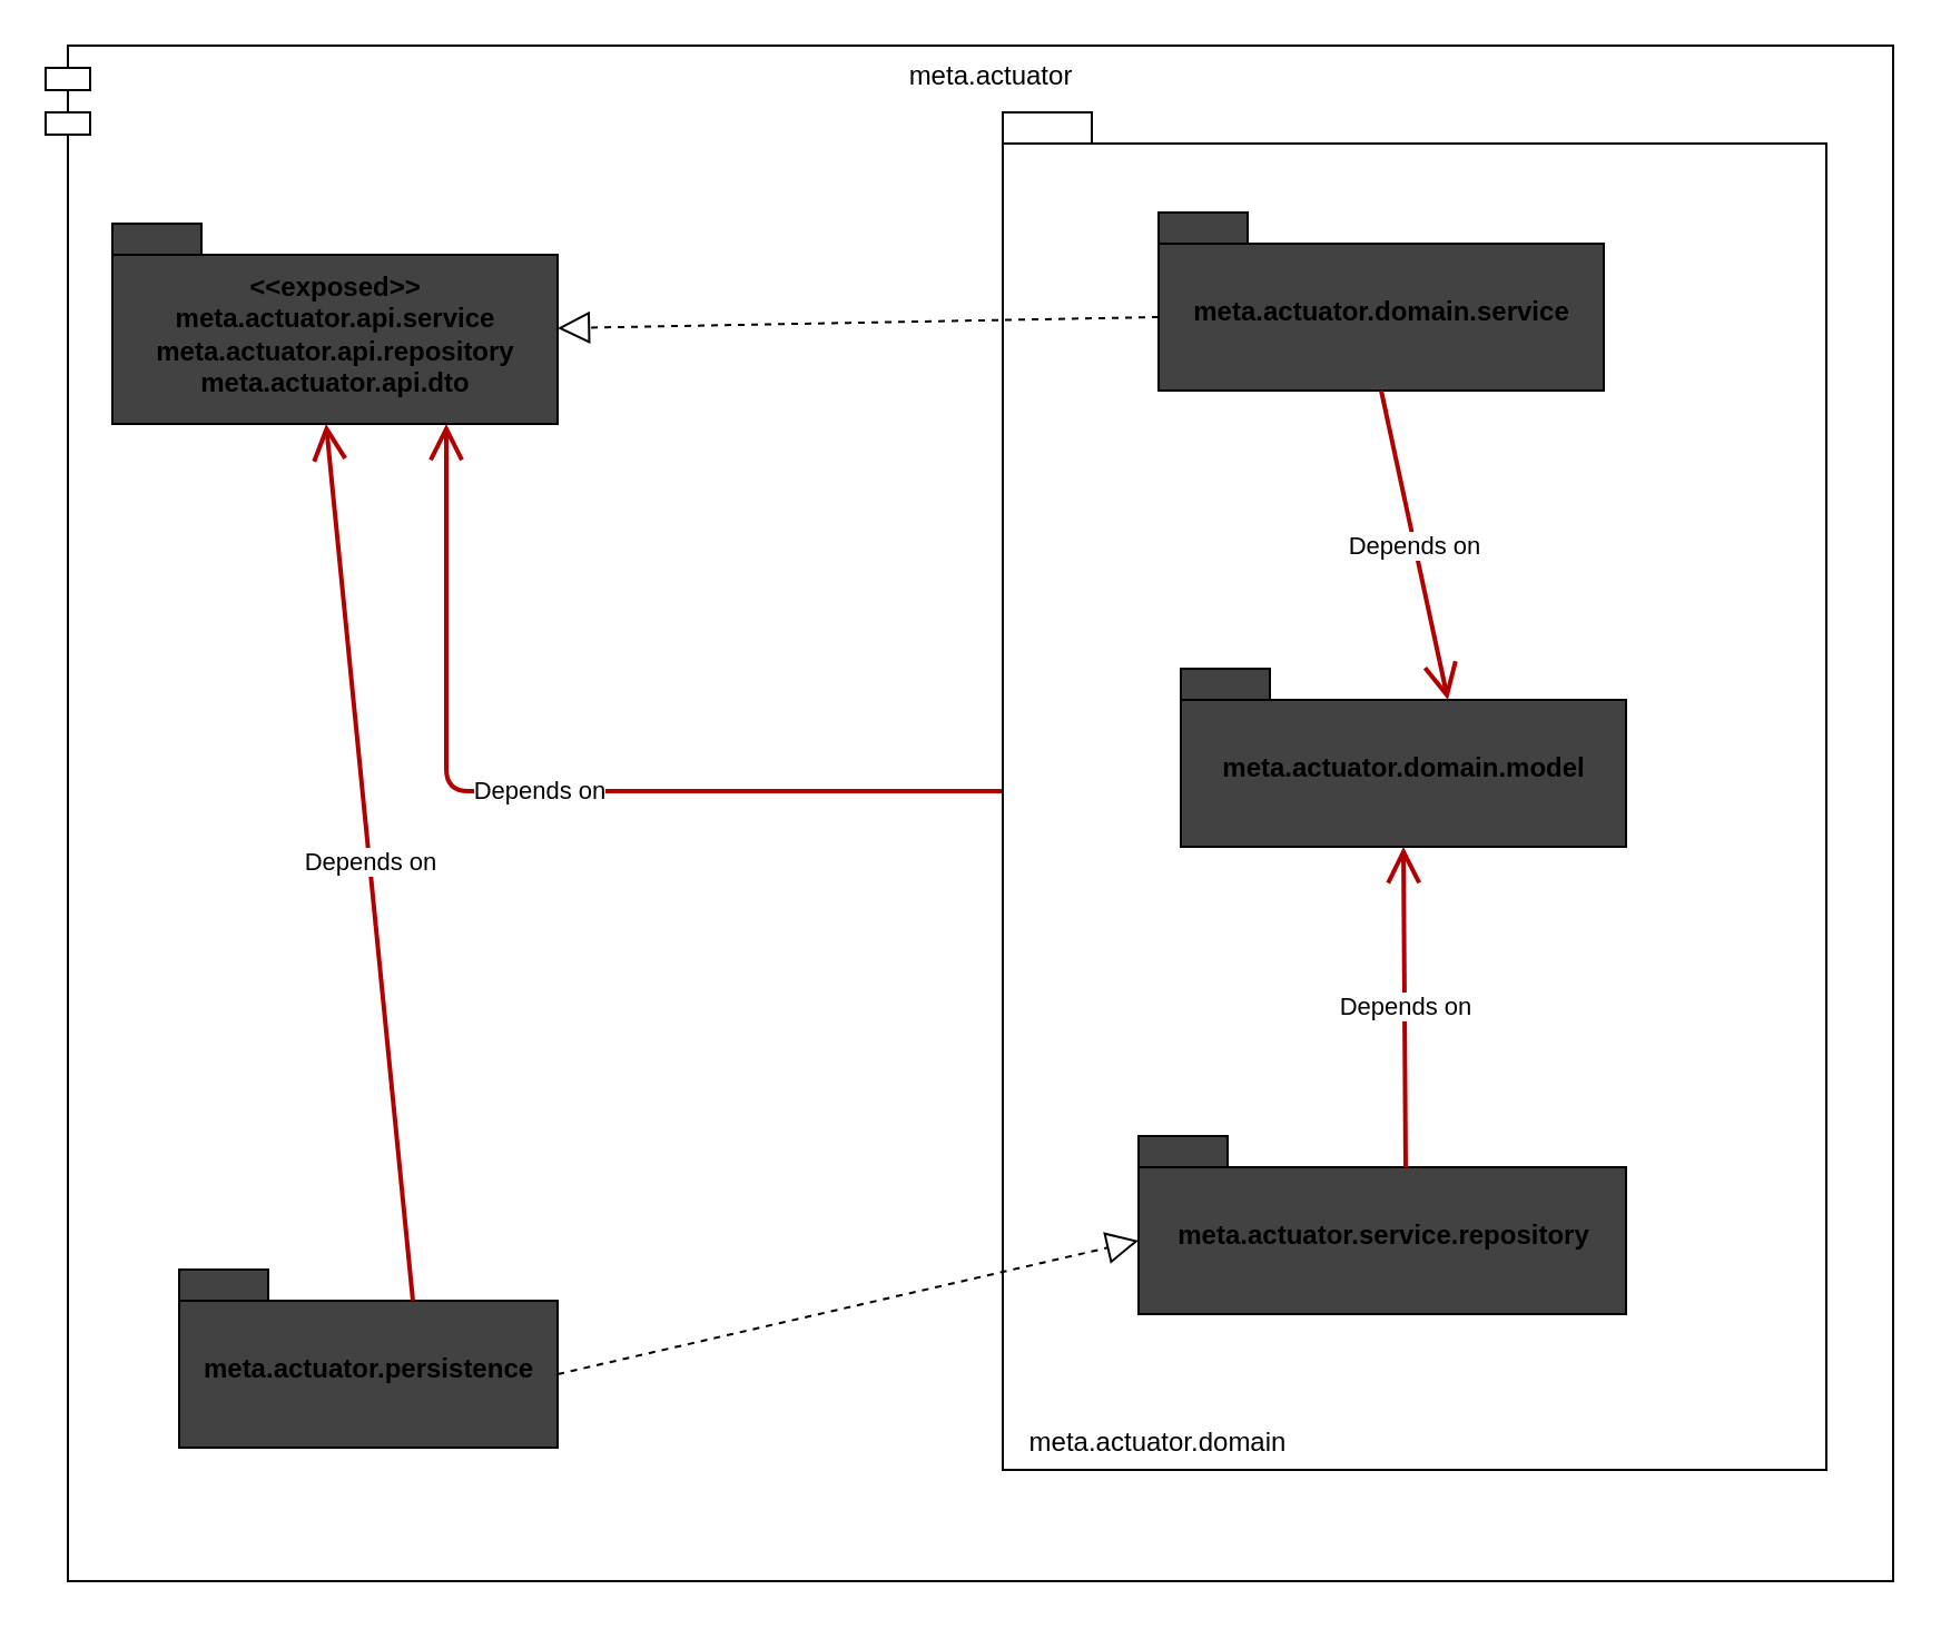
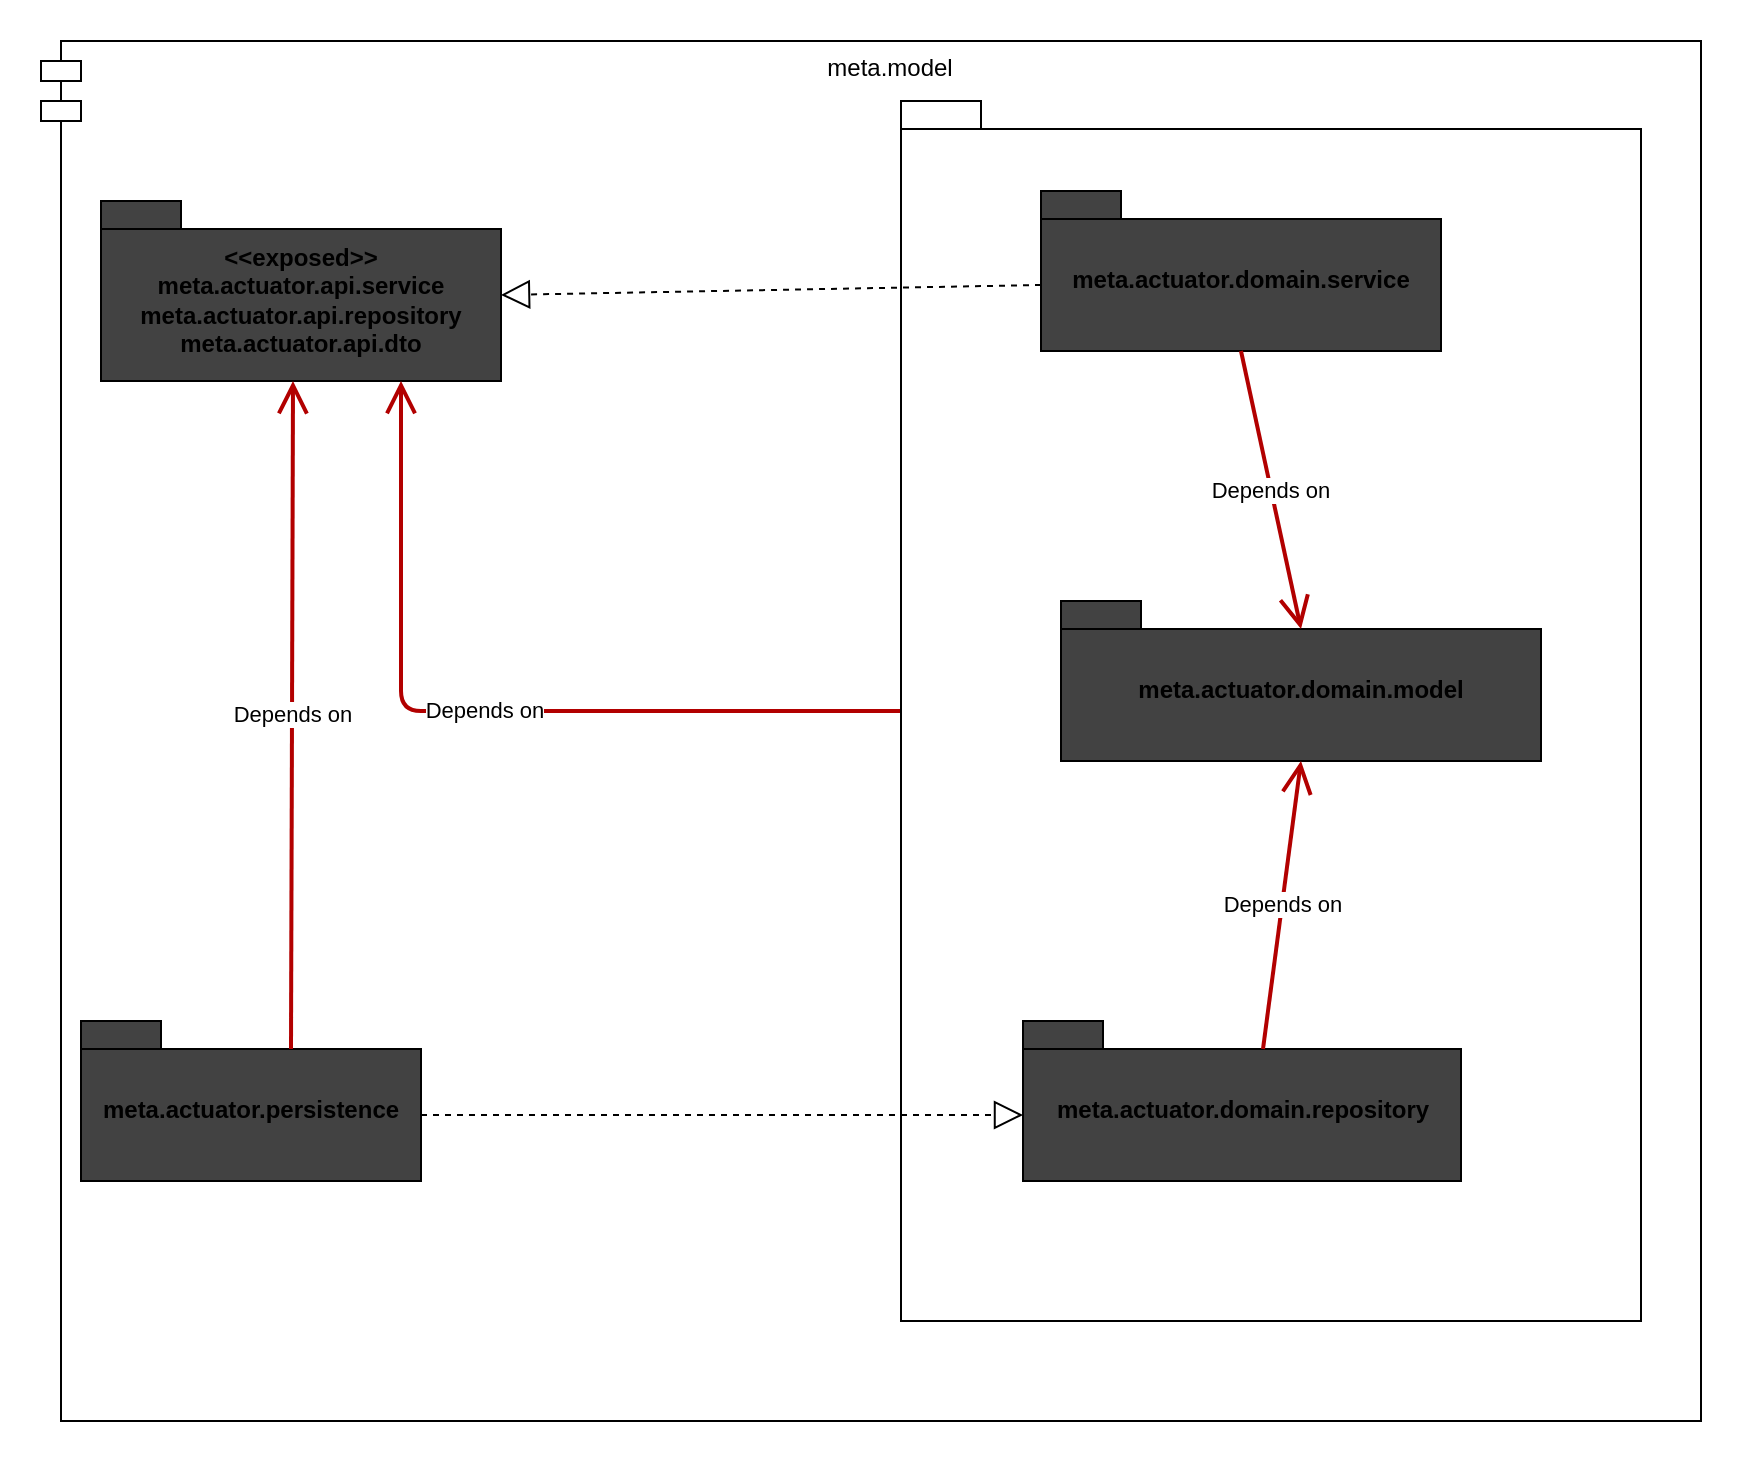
  <mxCell id="0" />
  <mxCell id="1" parent="0" />
- <mxCell id="2" value="meta.actuator" style="shape=module;align=left;spacingLeft=20;align=center;verticalAlign=top;fillColor=none;" parent="1" vertex="1"><mxGeometry x="20" y="20" width="830" height="690" as="geometry" /></mxCell>
+ <mxCell id="2" value="meta.model" style="shape=module;align=left;spacingLeft=20;align=center;verticalAlign=top;fillColor=none;" parent="1" vertex="1"><mxGeometry x="20" y="20" width="830" height="690" as="geometry" /></mxCell>
  <mxCell id="3" value="&amp;lt;&amp;lt;exposed&amp;gt;&amp;gt;&lt;br&gt;meta.actuator.api.service&lt;br&gt;meta.actuator.api.repository&lt;br&gt;meta.actuator.api.dto" style="shape=folder;fontStyle=1;spacingTop=10;tabWidth=40;tabHeight=14;tabPosition=left;html=1;fillColor=#424242;" parent="1" vertex="1"><mxGeometry x="50" y="100" width="200" height="90" as="geometry" /></mxCell>
- <mxCell id="4" value="meta.actuator.persistence" style="shape=folder;fontStyle=1;spacingTop=10;tabWidth=40;tabHeight=14;tabPosition=left;html=1;fillColor=#424242;" parent="1" vertex="1"><mxGeometry x="80" y="570" width="170" height="80" as="geometry" /></mxCell>
+ <mxCell id="4" value="meta.actuator.persistence" style="shape=folder;fontStyle=1;spacingTop=10;tabWidth=40;tabHeight=14;tabPosition=left;html=1;fillColor=#424242;" parent="1" vertex="1"><mxGeometry x="40" y="510" width="170" height="80" as="geometry" /></mxCell>
  <mxCell id="5" value="" style="endArrow=block;dashed=1;endFill=0;endSize=12;html=1;exitX=0;exitY=0;exitDx=0;exitDy=47;exitPerimeter=0;" parent="1" source="12" edge="1"><mxGeometry width="160" relative="1" as="geometry"><mxPoint x="450" y="241" as="sourcePoint" /><mxPoint x="250" y="147" as="targetPoint" /></mxGeometry></mxCell>
  <mxCell id="6" value="Depends on" style="endArrow=open;endSize=12;html=1;entryX=0.75;entryY=1;entryDx=0;entryDy=0;entryPerimeter=0;fillColor=#e51400;strokeColor=#B20000;strokeWidth=2;" edge="1" parent="1" source="11" target="3"><mxGeometry width="160" relative="1" as="geometry"><mxPoint x="200" y="278" as="sourcePoint" /><mxPoint x="200.92" y="372" as="targetPoint" /><Array as="points"><mxPoint x="200" y="355" /></Array></mxGeometry></mxCell>
- <mxCell id="7" value="meta.actuator.domain" style="text;strokeColor=none;fillColor=none;align=center;verticalAlign=middle;spacingLeft=4;spacingRight=4;overflow=hidden;rotatable=0;points=[[0,0.5],[1,0.5]];portConstraint=eastwest;" parent="1" vertex="1"><mxGeometry x="450" y="634" width="140" height="26" as="geometry" /></mxCell>
  <mxCell id="8" value="Depends on" style="endArrow=open;endSize=12;html=1;exitX=0;exitY=0;exitDx=105;exitDy=14;exitPerimeter=0;entryX=0.5;entryY=1;entryDx=0;entryDy=0;entryPerimeter=0;fillColor=#e51400;strokeColor=#B20000;strokeWidth=2;" edge="1" parent="1" source="4"><mxGeometry x="-14" y="330" width="160" as="geometry"><mxPoint x="166" y="524" as="sourcePoint" /><mxPoint x="146" y="190" as="targetPoint" /></mxGeometry></mxCell>
  <mxCell id="9" value="" style="endArrow=block;dashed=1;endFill=0;endSize=12;html=1;exitX=0;exitY=0;exitDx=170;exitDy=47;exitPerimeter=0;entryX=0;entryY=0;entryDx=0;entryDy=47;entryPerimeter=0;" edge="1" parent="1" source="4" target="14"><mxGeometry width="160" relative="1" as="geometry"><mxPoint x="340" y="450" as="sourcePoint" /><mxPoint x="170" y="450" as="targetPoint" /></mxGeometry></mxCell>
  <mxCell id="10" value="" style="group" vertex="1" connectable="0" parent="1"><mxGeometry x="450" y="50" width="370" height="610" as="geometry" /></mxCell>
  <mxCell id="11" value="" style="shape=folder;fontStyle=1;spacingTop=10;tabWidth=40;tabHeight=14;tabPosition=left;html=1;fillColor=none;" parent="10" vertex="1"><mxGeometry width="370" height="610" as="geometry" /></mxCell>
  <mxCell id="12" value="meta.actuator.domain.service" style="shape=folder;fontStyle=1;spacingTop=10;tabWidth=40;tabHeight=14;tabPosition=left;html=1;fillColor=#424242;" parent="10" vertex="1"><mxGeometry x="70" y="45" width="200" height="80" as="geometry" /></mxCell>
- <mxCell id="13" value="meta.actuator.domain.model" style="shape=folder;fontStyle=1;spacingTop=10;tabWidth=40;tabHeight=14;tabPosition=left;html=1;fillColor=#424242;" parent="10" vertex="1"><mxGeometry x="80" y="250" width="200" height="80" as="geometry" /></mxCell>
- <mxCell id="14" value="meta.actuator.service.repository" style="shape=folder;fontStyle=1;spacingTop=10;tabWidth=40;tabHeight=14;tabPosition=left;html=1;fillColor=#424242;" parent="10" vertex="1"><mxGeometry x="61" y="460" width="219" height="80" as="geometry" /></mxCell>
+ <mxCell id="13" value="meta.actuator.domain.model" style="shape=folder;fontStyle=1;spacingTop=10;tabWidth=40;tabHeight=14;tabPosition=left;html=1;fillColor=#424242;" parent="10" vertex="1"><mxGeometry x="80" y="250" width="240" height="80" as="geometry" /></mxCell>
+ <mxCell id="14" value="meta.actuator.domain.repository" style="shape=folder;fontStyle=1;spacingTop=10;tabWidth=40;tabHeight=14;tabPosition=left;html=1;fillColor=#424242;" parent="10" vertex="1"><mxGeometry x="61" y="460" width="219" height="80" as="geometry" /></mxCell>
  <mxCell id="15" value="Depends on" style="endArrow=open;endSize=12;html=1;exitX=0;exitY=0;exitDx=120;exitDy=14;exitPerimeter=0;entryX=0.5;entryY=1;entryDx=0;entryDy=0;entryPerimeter=0;fillColor=#e51400;strokeColor=#B20000;strokeWidth=2;" parent="10" source="14" target="13" edge="1"><mxGeometry y="210" width="160" as="geometry"><mxPoint x="490" y="427" as="sourcePoint" /><mxPoint x="380" y="427" as="targetPoint" /></mxGeometry></mxCell>
  <mxCell id="16" value="Depends on" style="endArrow=open;endSize=12;html=1;exitX=0.5;exitY=1;exitDx=0;exitDy=0;exitPerimeter=0;entryX=0;entryY=0;entryDx=120;entryDy=14;entryPerimeter=0;fillColor=#e51400;strokeColor=#B20000;strokeWidth=2;" edge="1" parent="10" source="12" target="13"><mxGeometry x="10" y="220" width="160" as="geometry"><mxPoint x="191" y="484" as="sourcePoint" /><mxPoint x="190" y="380" as="targetPoint" /></mxGeometry></mxCell>
